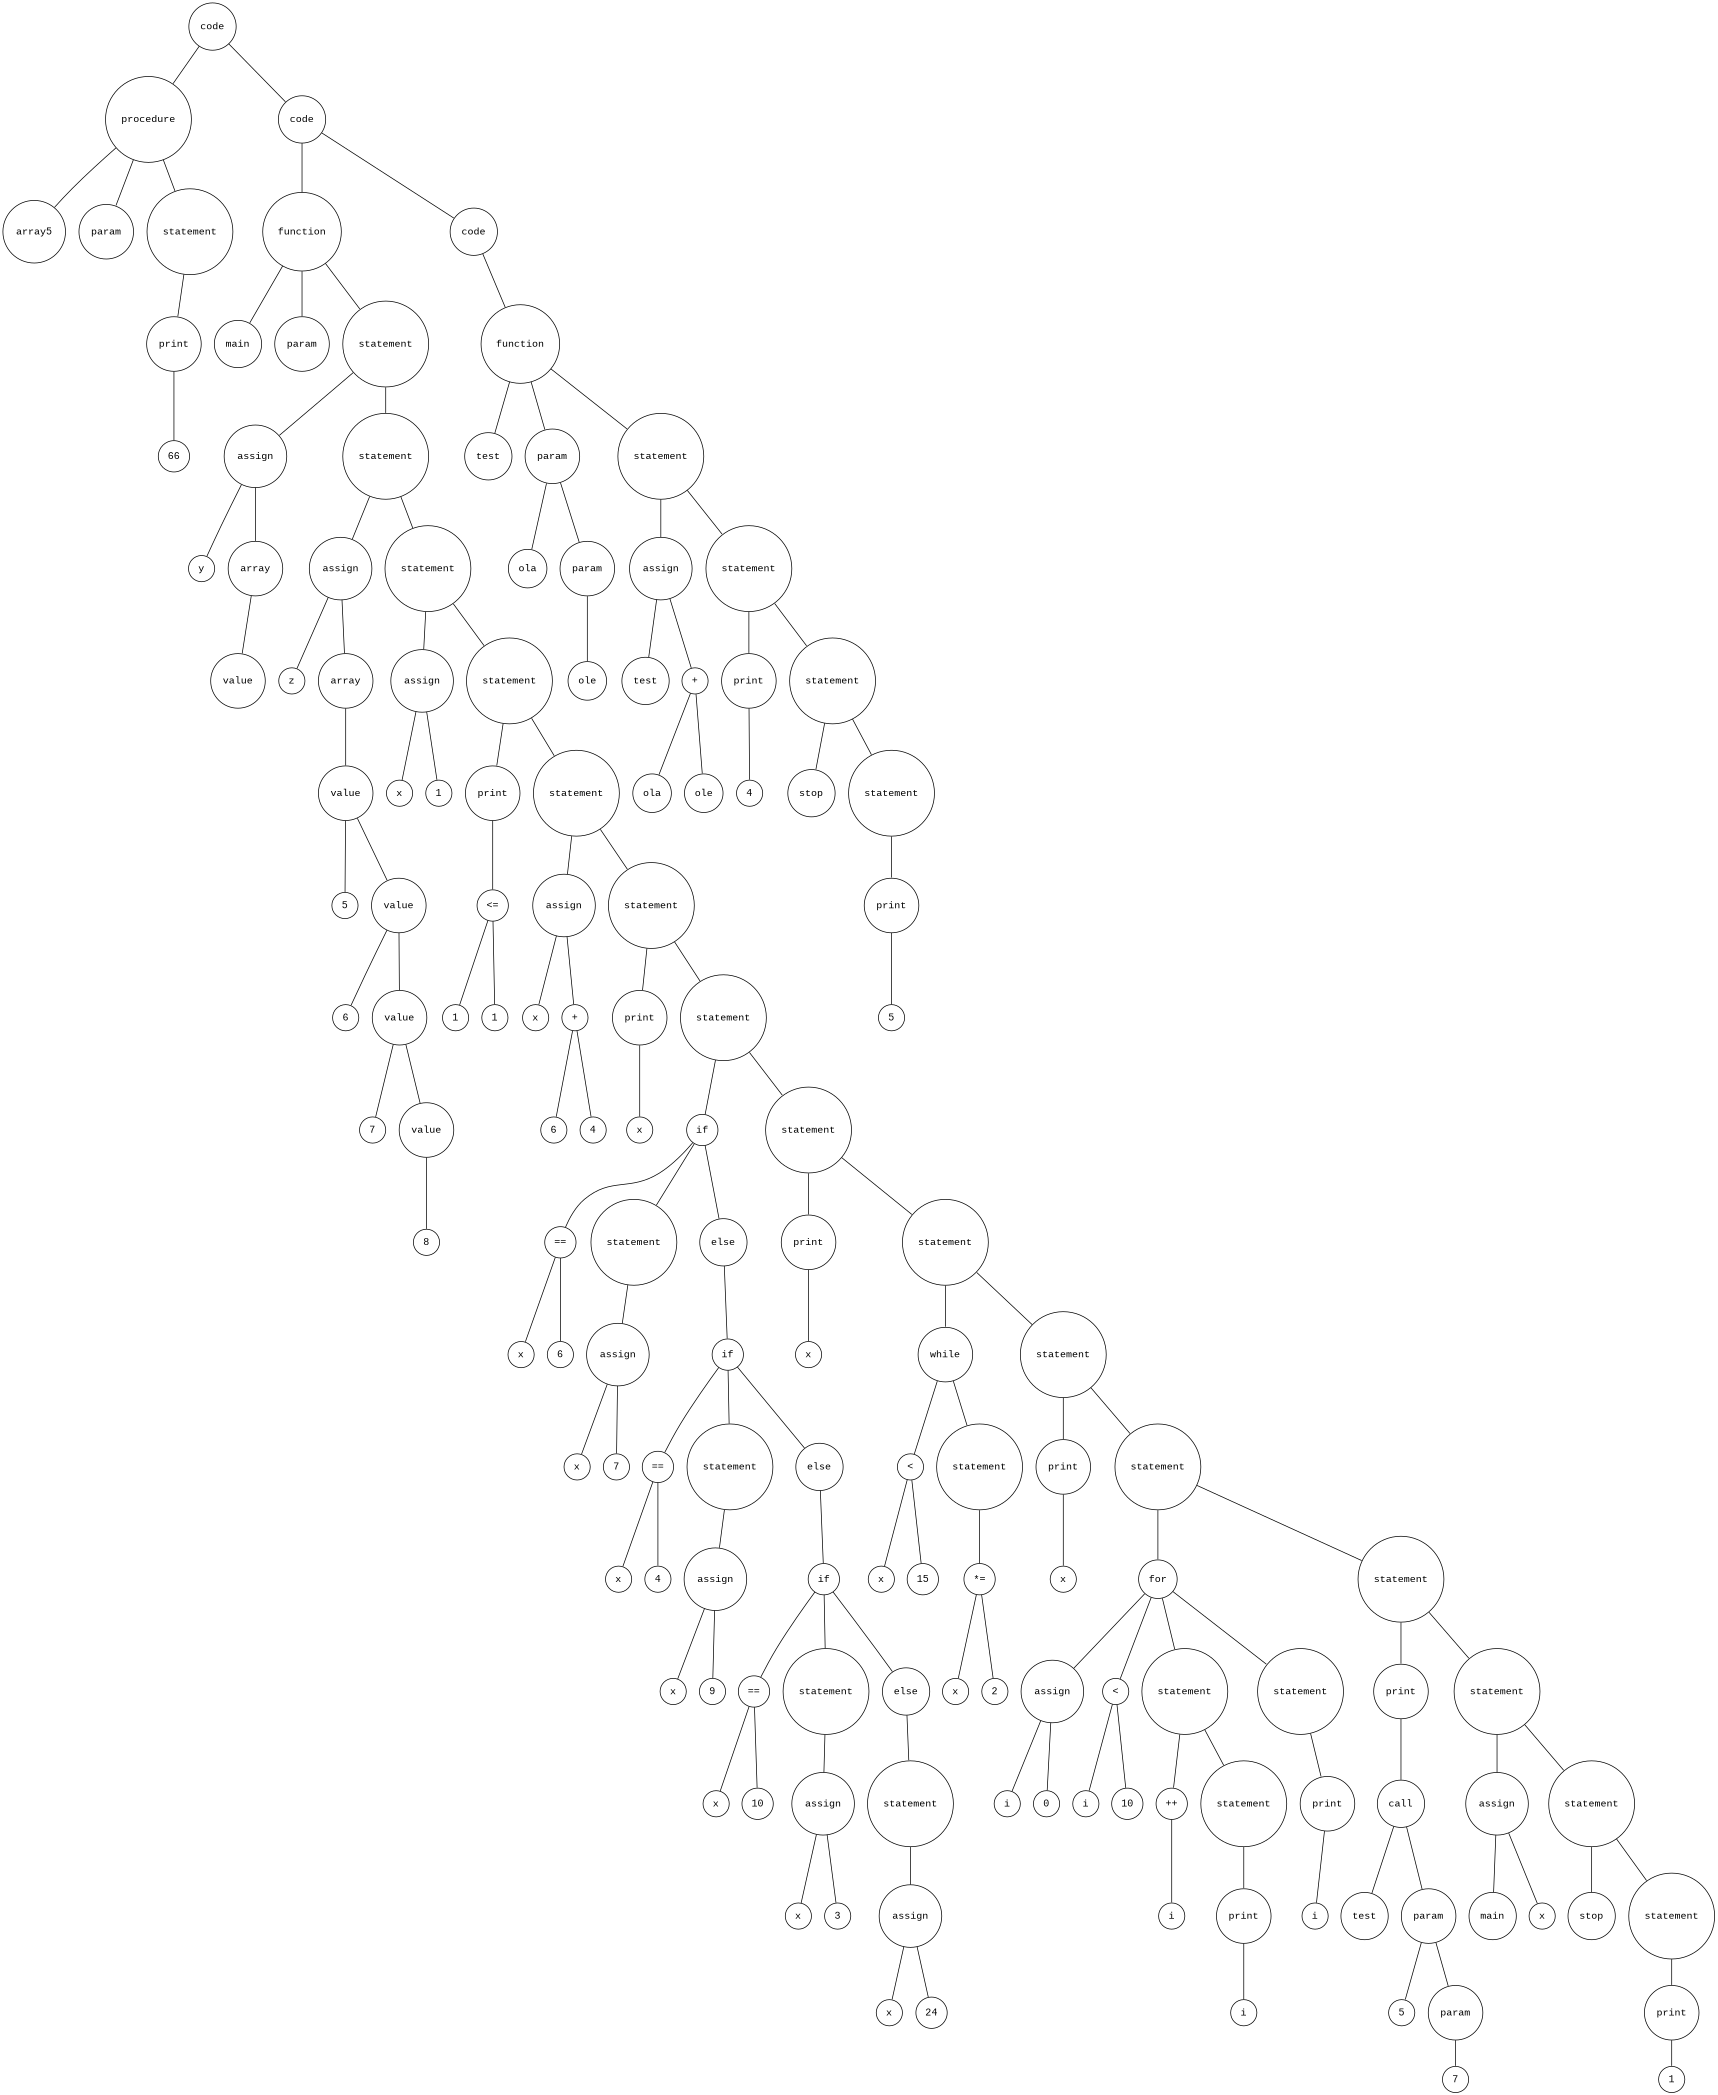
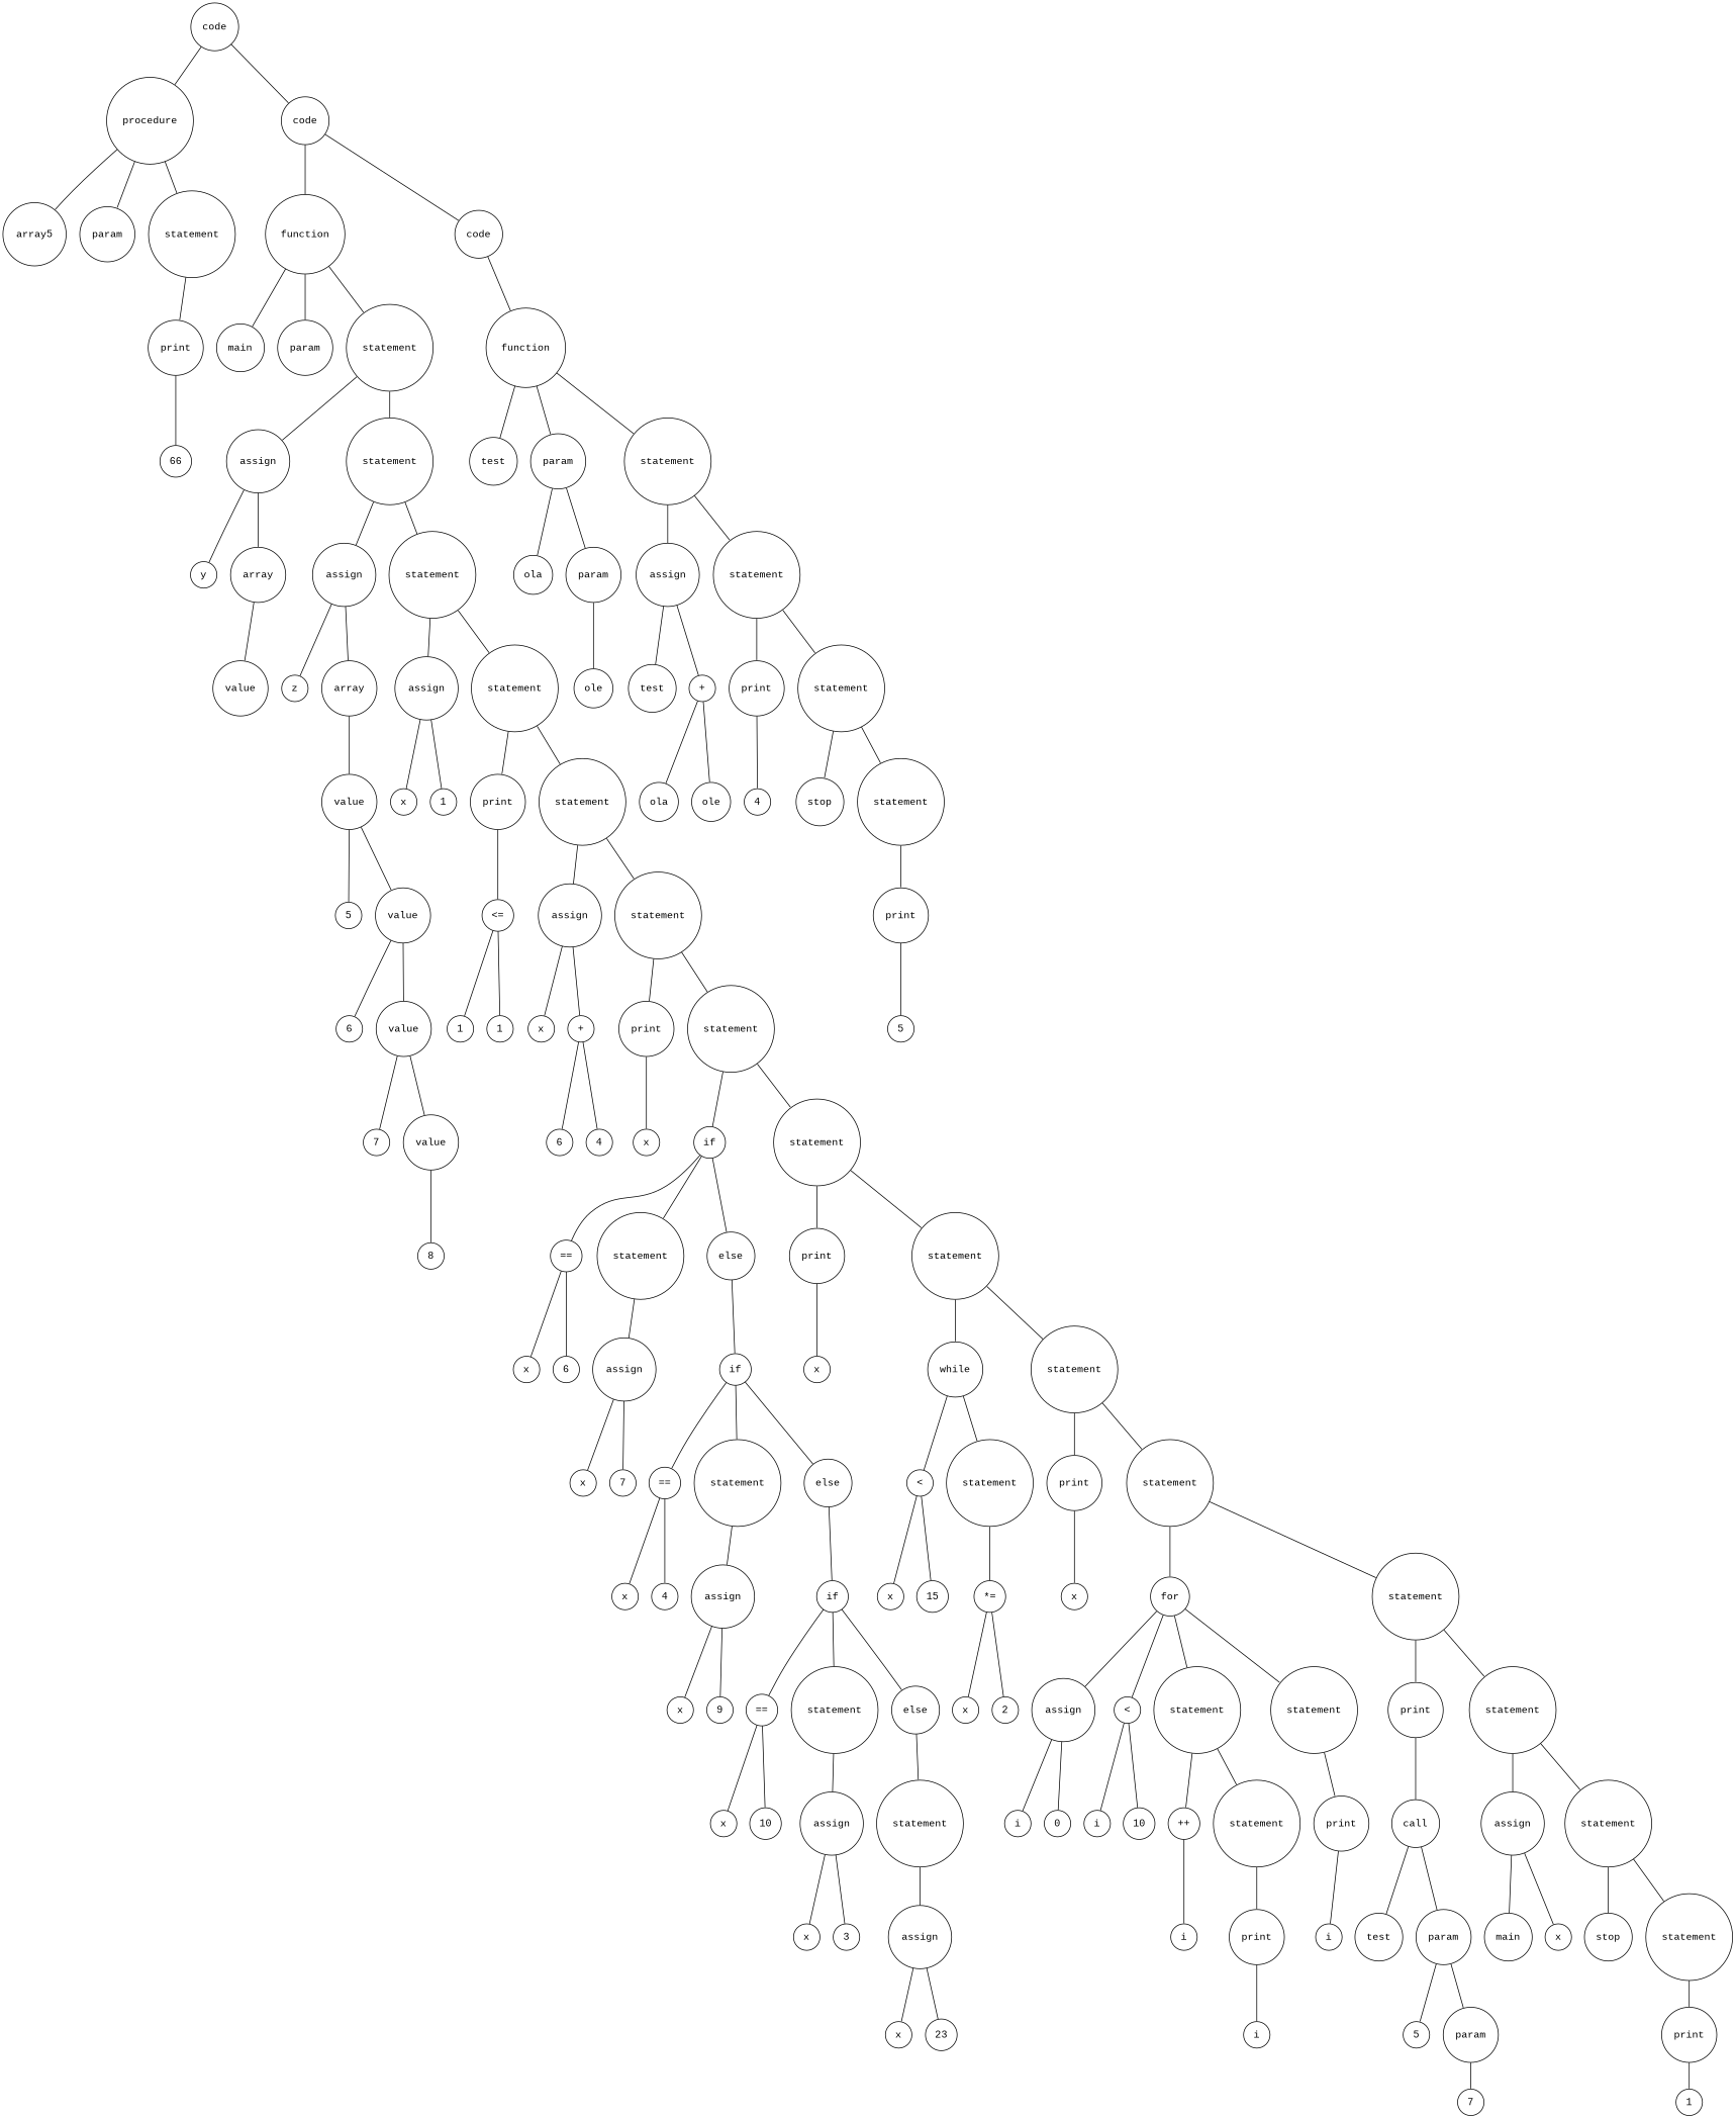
  digraph {
    fontname="Liberation Mono"
    node [fontname="Liberation Mono" shape=circle]
    edge [arrowsize=0 fontname="Liberation Mono"]
    n1 [label=code]
    n2 [label=procedure]
    n3 [label=code]
    n4 [label=array5]
    n5 [label=param]
    n6 [label=statement]
    n7 [label=function]
    n8 [label=code]
    n9 [label=print]
    n10 [label=66]
    n11 [label=main]
    n12 [label=param]
    n13 [label=statement]
    n14 [label=function]
    n15 [label=assign]
    n16 [label=statement]
    n17 [label=y]
    n18 [label=array]
    n19 [label=assign]
    n20 [label=statement]
    n21 [label=value]
    n22 [label=z]
    n23 [label=array]
    n24 [label=assign]
    n25 [label=statement]
    n26 [label=value]
    n27 [label=5]
    n28 [label=value]
    n29 [label=6]
    n30 [label=value]
    n31 [label=7]
    n32 [label=value]
    n33 [label=8]
    n34 [label=x]
    n35 [label=1]
    n36 [label=print]
    n37 [label=statement]
    n38 [label="<="]
    n39 [label=assign]
    n40 [label=statement]
    n41 [label=1]
    n42 [label=1]
    n43 [label=x]
    n44 [label="+"]
    n45 [label=print]
    n46 [label=statement]
    n47 [label=6]
    n48 [label=4]
    n49 [label=x]
    n50 [label=if]
    n51 [label=statement]
    n52 [label="=="]
    n53 [label=statement]
    n54 [label=else]
    n55 [label=print]
    n56 [label=statement]
    n57 [label=x]
    n58 [label=6]
    n59 [label=assign]
    n60 [label=if]
    n61 [label=x]
    n62 [label=7]
    n63 [label="=="]
    n64 [label=statement]
    n65 [label=else]
    n66 [label=x]
    n67 [label=4]
    n68 [label=assign]
    n69 [label=if]
    n70 [label=x]
    n71 [label=9]
    n72 [label="=="]
    n73 [label=statement]
    n74 [label=else]
    n75 [label=x]
    n76 [label=10]
    n77 [label=assign]
    n78 [label=statement]
    n79 [label=x]
    n80 [label=3]
    n81 [label=assign]
    n82 [label=x]
-   n83 [label=24]
+   n83 [label=23]
    n84 [label=x]
    n85 [label=while]
    n86 [label=statement]
    n87 [label="<"]
    n88 [label=statement]
    n89 [label=print]
    n90 [label=statement]
    n91 [label=x]
    n92 [label=15]
    n93 [label="*="]
    n94 [label=x]
    n95 [label=2]
    n96 [label=x]
    n97 [label=for]
    n98 [label=statement]
    n99 [label=assign]
    n100 [label="<"]
    n101 [label=statement]
    n102 [label=statement]
    n103 [label=print]
    n104 [label=statement]
    n105 [label=i]
    n106 [label=0]
    n107 [label=i]
    n108 [label=10]
    n109 [label="++"]
    n110 [label=statement]
    n111 [label=print]
    n112 [label=i]
    n113 [label=print]
    n114 [label=i]
    n115 [label=i]
    n116 [label=call]
    n117 [label=assign]
    n118 [label=statement]
    n119 [label=test]
    n120 [label=param]
    n121 [label=5]
    n122 [label=param]
    n123 [label=7]
    n124 [label=main]
    n125 [label=x]
    n126 [label=stop]
    n127 [label=statement]
    n128 [label=print]
    n129 [label=1]
    n130 [label=test]
    n131 [label=param]
    n132 [label=statement]
    n133 [label=ola]
    n134 [label=param]
    n135 [label=assign]
    n136 [label=statement]
    n137 [label=ole]
    n138 [label=test]
    n139 [label="+"]
    n140 [label=print]
    n141 [label=statement]
    n142 [label=ola]
    n143 [label=ole]
    n144 [label=4]
    n145 [label=stop]
    n146 [label=statement]
    n147 [label=print]
    n148 [label=5]
    n1 -> n2
    n1 -> n3
    n2 -> n4
    n2 -> n5
    n2 -> n6
    n3 -> n7
    n3 -> n8
    n6 -> n9
    n7 -> n11
    n7 -> n12
    n7 -> n13
    n8 -> n14
    n9 -> n10
    n13 -> n15
    n13 -> n16
    n14 -> n130
    n14 -> n131
    n14 -> n132
    n15 -> n17
    n15 -> n18
    n16 -> n19
    n16 -> n20
    n18 -> n21
    n19 -> n22
    n19 -> n23
    n20 -> n24
    n20 -> n25
    n23 -> n26
    n24 -> n34
    n24 -> n35
    n25 -> n36
    n25 -> n37
    n26 -> n27
    n26 -> n28
    n28 -> n29
    n28 -> n30
    n30 -> n31
    n30 -> n32
    n32 -> n33
    n36 -> n38
    n37 -> n39
    n37 -> n40
    n38 -> n41
    n38 -> n42
    n39 -> n43
    n39 -> n44
    n40 -> n45
    n40 -> n46
    n44 -> n47
    n44 -> n48
    n45 -> n49
    n46 -> n50
    n46 -> n51
    n50 -> n52
    n50 -> n53
    n50 -> n54
    n51 -> n55
    n51 -> n56
    n52 -> n57
    n52 -> n58
    n53 -> n59
    n54 -> n60
    n55 -> n84
    n56 -> n85
    n56 -> n86
    n59 -> n61
    n59 -> n62
    n60 -> n63
    n60 -> n64
    n60 -> n65
    n63 -> n66
    n63 -> n67
    n64 -> n68
    n65 -> n69
    n68 -> n70
    n68 -> n71
    n69 -> n72
    n69 -> n73
    n69 -> n74
    n72 -> n75
    n72 -> n76
    n73 -> n77
    n74 -> n78
    n77 -> n79
    n77 -> n80
    n78 -> n81
    n81 -> n82
    n81 -> n83
    n85 -> n87
    n85 -> n88
    n86 -> n89
    n86 -> n90
    n87 -> n91
    n87 -> n92
    n88 -> n93
    n89 -> n96
    n90 -> n97
    n90 -> n98
    n93 -> n94
    n93 -> n95
    n97 -> n99
    n97 -> n100
    n97 -> n101
    n97 -> n102
    n98 -> n103
    n98 -> n104
    n99 -> n105
    n99 -> n106
    n100 -> n107
    n100 -> n108
    n101 -> n109
    n101 -> n110
    n102 -> n111
    n103 -> n116
    n104 -> n117
    n104 -> n118
    n109 -> n112
    n110 -> n113
    n111 -> n115
    n113 -> n114
    n116 -> n119
    n116 -> n120
    n117 -> n124
    n117 -> n125
    n118 -> n126
    n118 -> n127
    n120 -> n121
    n120 -> n122
    n122 -> n123
    n127 -> n128
    n128 -> n129
    n131 -> n133
    n131 -> n134
    n132 -> n135
    n132 -> n136
    n134 -> n137
    n135 -> n138
    n135 -> n139
    n136 -> n140
    n136 -> n141
    n139 -> n142
    n139 -> n143
    n140 -> n144
    n141 -> n145
    n141 -> n146
    n146 -> n147
    n147 -> n148
  }
